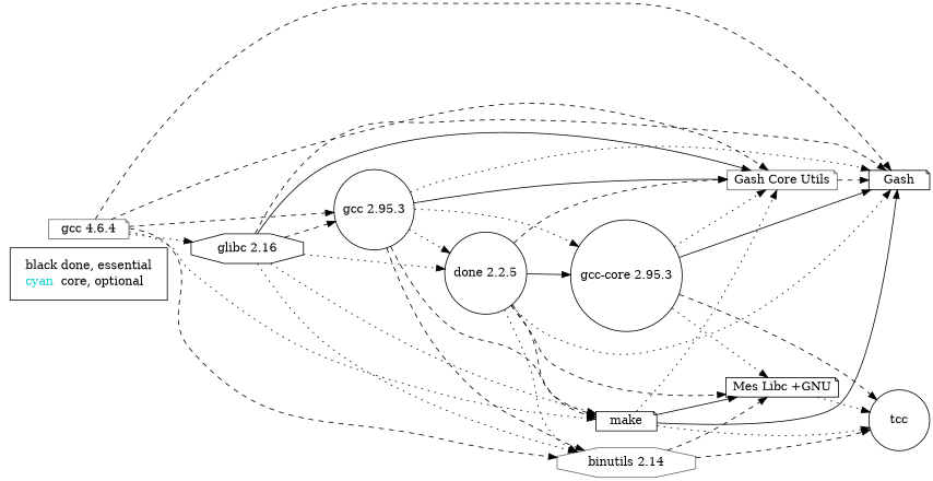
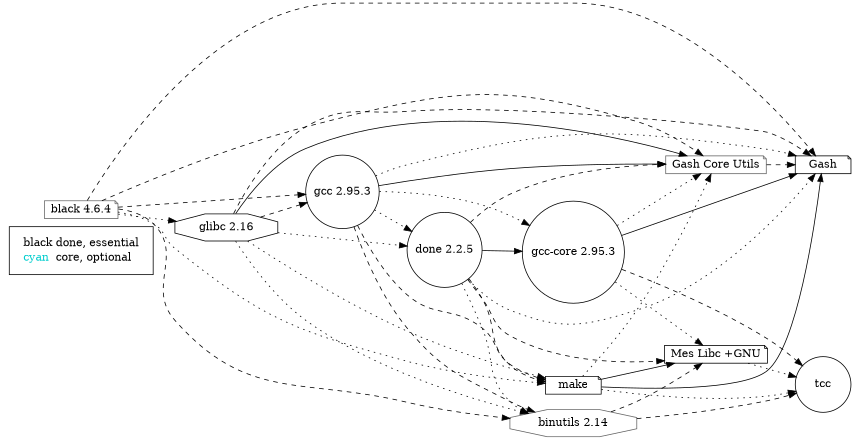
  digraph {
    rankdir=LR
    node [shape=note color=black]
    edge [color=black style=dotted]
    n1 [height=0.25 label=<<table border="0" cellpadding="2" cellspacing="0" cellborder="0">       <tr><td align="left"><font color="black">black</font></td><td align="left">done, essential</td></tr>       <tr><td align="left"><font color="cyan3">cyan</font></td><td align="left">core, optional</td></tr> <!--       <tr><td align="left"><font color="green3">green</font></td><td align="left">done, undecided</td></tr>       <tr><td align="left"><font color="red1">red</font></td><td align="left">in progress, essential</td></tr>       <tr><td align="left"><font color="orange">orange</font></td><td align="left">in progress, undecided</td></tr> !-->       </table>> shape=plaintext width=1 color=""]
    n2 [height=0.25 label=tcc shape=circle width=1]
    n3 [height=0.25 label="Mes Libc +GNU" width=1]
    n4 [height=0.25 label="gcc-core 2.95.3" shape=circle width=1]
    "Gash Core Utils" [color=gray40 height=0.25 width=1]
    Gash [height=0.25 width=1]
    n7 [height=0.25 label="done 2.2.5" shape=circle width=1]
    make [height=0.25 width=1]
    "binutils 2.14" [color=gray40 height=0.25 shape=octagon width=1]
    n10 [height=0.25 label="gcc 2.95.3" shape=circle width=1]
    n11 [height=0.25 label="glibc 2.16" shape=octagon width=1]
-   n12 [color=gray40 height=0.25 label="gcc 4.6.4" width=1]
+   n12 [color=gray40 height=0.25 label="black 4.6.4" width=1]
    subgraph cluster_1 {
      n1
    }
    n3 -> n2 [height=0.25]
    n4 -> n2 [height=0.25 style=dashed]
    n4 -> n3 [height=0.25]
    n4 -> "Gash Core Utils" [height=0.25]
    n4 -> Gash [height=0.25 style=solid]
    "Gash Core Utils" -> Gash [height=0.25 style=dashed]
    n7 -> n3 [height=0.25 style=dashed]
    n7 -> n4 [height=0.25 style=solid]
    n7 -> "Gash Core Utils" [height=0.25 style=dashed]
    n7 -> Gash [height=0.25]
    n7 -> make [height=0.25 style=dashed]
    n7 -> "binutils 2.14" [height=0.25]
    make -> n2 [height=0.25]
    make -> n3 [height=0.25 style=solid]
    make -> "Gash Core Utils" [height=0.25]
    make -> Gash [height=0.25 style=solid]
    "binutils 2.14" -> n2 [height=0.25 style=dashed]
    "binutils 2.14" -> n3 [height=0.25 style=dashed]
    n10 -> n4 [height=0.25]
    n10 -> "Gash Core Utils" [height=0.25 style=solid]
    n10 -> Gash [height=0.25]
    n10 -> n7 [height=0.25]
    n10 -> make [height=0.25 style=dashed]
    n10 -> "binutils 2.14" [height=0.25 style=dashed]
    n11 -> "Gash Core Utils" [height=0.25 style=solid]
    n11 -> Gash [height=0.25 style=dashed]
    n11 -> n7 [height=0.25]
    n11 -> make [height=0.25]
    n11 -> "binutils 2.14" [height=0.25]
    n11 -> n10 [height=0.25 style=dashed]
    n12 -> "Gash Core Utils" [height=0.25 style=dashed]
    n12 -> Gash [height=0.25 style=dashed]
    n12 -> make [height=0.25]
    n12 -> "binutils 2.14" [height=0.25 style=dashed]
    n12 -> n10 [height=0.25 style=dashed]
    n12 -> n11 [height=0.25]
  }
